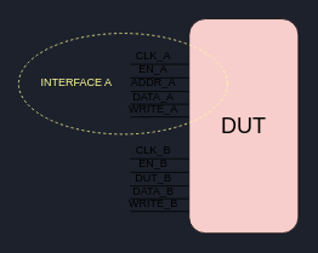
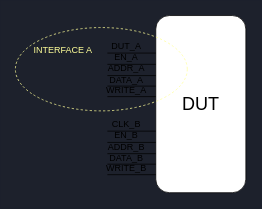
  <mxCell id="0" />
  <mxCell id="1" parent="0" />
- <mxCell id="2" value="&lt;font style=&quot;font-size: 24px&quot;&gt;DUT&lt;/font&gt;" style="rounded=1;whiteSpace=wrap;html=1;fillColor=#f8cecc;" vertex="1" parent="1"><mxGeometry x="207" y="20" width="120" height="236" as="geometry" /></mxCell>
+ <mxCell id="2" value="&lt;font style=&quot;font-size: 24px&quot;&gt;DUT&lt;/font&gt;" style="rounded=1;whiteSpace=wrap;html=1;" vertex="1" parent="1"><mxGeometry x="207" y="20" width="120" height="236" as="geometry" /></mxCell>
  <mxCell id="3" value="" style="endArrow=none;html=1;exitX=1.021;exitY=0.122;exitDx=0;exitDy=0;exitPerimeter=0;entryX=0;entryY=0.122;entryDx=0;entryDy=0;entryPerimeter=0;" edge="1" parent="1"><mxGeometry width="50" height="50" relative="1" as="geometry"><mxPoint x="142.52" y="70.004" as="sourcePoint" /><mxPoint x="207" y="70.004" as="targetPoint" /></mxGeometry></mxCell>
  <mxCell id="4" value="" style="endArrow=none;html=1;exitX=1.021;exitY=0.122;exitDx=0;exitDy=0;exitPerimeter=0;entryX=0;entryY=0.122;entryDx=0;entryDy=0;entryPerimeter=0;" edge="1" parent="1"><mxGeometry width="50" height="50" relative="1" as="geometry"><mxPoint x="142.52" y="85.004" as="sourcePoint" /><mxPoint x="207" y="85.004" as="targetPoint" /></mxGeometry></mxCell>
  <mxCell id="5" value="" style="endArrow=none;html=1;exitX=1.021;exitY=0.122;exitDx=0;exitDy=0;exitPerimeter=0;entryX=0;entryY=0.122;entryDx=0;entryDy=0;entryPerimeter=0;" edge="1" parent="1"><mxGeometry width="50" height="50" relative="1" as="geometry"><mxPoint x="142.52" y="100.004" as="sourcePoint" /><mxPoint x="207" y="100.004" as="targetPoint" /></mxGeometry></mxCell>
- <mxCell id="6" value="CLK_A" style="text;html=1;strokeColor=none;fillColor=none;align=center;verticalAlign=middle;whiteSpace=wrap;rounded=0;" vertex="1" parent="1"><mxGeometry x="148" y="51" width="40" height="20" as="geometry" /></mxCell>
+ <mxCell id="6" value="DUT_A" style="text;html=1;strokeColor=none;fillColor=none;align=center;verticalAlign=middle;whiteSpace=wrap;rounded=0;" vertex="1" parent="1"><mxGeometry x="148" y="51" width="40" height="20" as="geometry" /></mxCell>
  <mxCell id="7" value="EN_A" style="text;html=1;strokeColor=none;fillColor=none;align=center;verticalAlign=middle;whiteSpace=wrap;rounded=0;" vertex="1" parent="1"><mxGeometry x="148" y="66" width="40" height="20" as="geometry" /></mxCell>
  <mxCell id="8" value="ADDR_A" style="text;html=1;strokeColor=none;fillColor=none;align=center;verticalAlign=middle;whiteSpace=wrap;rounded=0;" vertex="1" parent="1"><mxGeometry x="148" y="81" width="40" height="20" as="geometry" /></mxCell>
  <mxCell id="9" value="" style="endArrow=none;html=1;exitX=1.021;exitY=0.122;exitDx=0;exitDy=0;exitPerimeter=0;entryX=0;entryY=0.122;entryDx=0;entryDy=0;entryPerimeter=0;" edge="1" parent="1"><mxGeometry width="50" height="50" relative="1" as="geometry"><mxPoint x="142.52" y="114.004" as="sourcePoint" /><mxPoint x="207" y="114.004" as="targetPoint" /></mxGeometry></mxCell>
  <mxCell id="10" value="DATA_A" style="text;html=1;strokeColor=none;fillColor=none;align=center;verticalAlign=middle;whiteSpace=wrap;rounded=0;" vertex="1" parent="1"><mxGeometry x="148" y="96" width="40" height="20" as="geometry" /></mxCell>
  <mxCell id="11" value="" style="endArrow=none;html=1;exitX=1.021;exitY=0.122;exitDx=0;exitDy=0;exitPerimeter=0;entryX=0;entryY=0.122;entryDx=0;entryDy=0;entryPerimeter=0;" edge="1" parent="1"><mxGeometry width="50" height="50" relative="1" as="geometry"><mxPoint x="142.52" y="128.004" as="sourcePoint" /><mxPoint x="207" y="128.004" as="targetPoint" /></mxGeometry></mxCell>
  <mxCell id="12" value="WRITE_A" style="text;html=1;strokeColor=none;fillColor=none;align=center;verticalAlign=middle;whiteSpace=wrap;rounded=0;" vertex="1" parent="1"><mxGeometry x="148" y="110" width="40" height="20" as="geometry" /></mxCell>
  <mxCell id="13" value="" style="endArrow=none;html=1;exitX=1.021;exitY=0.122;exitDx=0;exitDy=0;exitPerimeter=0;entryX=0;entryY=0.122;entryDx=0;entryDy=0;entryPerimeter=0;" edge="1" parent="1"><mxGeometry width="50" height="50" relative="1" as="geometry"><mxPoint x="142.52" y="174.004" as="sourcePoint" /><mxPoint x="207" y="174.004" as="targetPoint" /></mxGeometry></mxCell>
  <mxCell id="14" value="" style="endArrow=none;html=1;exitX=1.021;exitY=0.122;exitDx=0;exitDy=0;exitPerimeter=0;entryX=0;entryY=0.122;entryDx=0;entryDy=0;entryPerimeter=0;" edge="1" parent="1"><mxGeometry width="50" height="50" relative="1" as="geometry"><mxPoint x="142.52" y="189.004" as="sourcePoint" /><mxPoint x="207" y="189.004" as="targetPoint" /></mxGeometry></mxCell>
  <mxCell id="15" value="" style="endArrow=none;html=1;exitX=1.021;exitY=0.122;exitDx=0;exitDy=0;exitPerimeter=0;entryX=0;entryY=0.122;entryDx=0;entryDy=0;entryPerimeter=0;" edge="1" parent="1"><mxGeometry width="50" height="50" relative="1" as="geometry"><mxPoint x="142.52" y="204.004" as="sourcePoint" /><mxPoint x="207" y="204.004" as="targetPoint" /></mxGeometry></mxCell>
  <mxCell id="16" value="CLK_B" style="text;html=1;strokeColor=none;fillColor=none;align=center;verticalAlign=middle;whiteSpace=wrap;rounded=0;" vertex="1" parent="1"><mxGeometry x="148" y="155" width="40" height="20" as="geometry" /></mxCell>
  <mxCell id="17" value="EN_B" style="text;html=1;strokeColor=none;fillColor=none;align=center;verticalAlign=middle;whiteSpace=wrap;rounded=0;" vertex="1" parent="1"><mxGeometry x="148" y="170" width="40" height="20" as="geometry" /></mxCell>
- <mxCell id="18" value="DUT_B" style="text;html=1;strokeColor=none;fillColor=none;align=center;verticalAlign=middle;whiteSpace=wrap;rounded=0;" vertex="1" parent="1"><mxGeometry x="148" y="185" width="40" height="20" as="geometry" /></mxCell>
+ <mxCell id="18" value="ADDR_B" style="text;html=1;strokeColor=none;fillColor=none;align=center;verticalAlign=middle;whiteSpace=wrap;rounded=0;" vertex="1" parent="1"><mxGeometry x="148" y="185" width="40" height="20" as="geometry" /></mxCell>
  <mxCell id="19" value="" style="endArrow=none;html=1;exitX=1.021;exitY=0.122;exitDx=0;exitDy=0;exitPerimeter=0;entryX=0;entryY=0.122;entryDx=0;entryDy=0;entryPerimeter=0;" edge="1" parent="1"><mxGeometry width="50" height="50" relative="1" as="geometry"><mxPoint x="142.52" y="218.004" as="sourcePoint" /><mxPoint x="207" y="218.004" as="targetPoint" /></mxGeometry></mxCell>
  <mxCell id="20" value="DATA_B" style="text;html=1;strokeColor=none;fillColor=none;align=center;verticalAlign=middle;whiteSpace=wrap;rounded=0;" vertex="1" parent="1"><mxGeometry x="148" y="200" width="40" height="20" as="geometry" /></mxCell>
  <mxCell id="21" value="" style="endArrow=none;html=1;exitX=1.021;exitY=0.122;exitDx=0;exitDy=0;exitPerimeter=0;entryX=0;entryY=0.122;entryDx=0;entryDy=0;entryPerimeter=0;" edge="1" parent="1"><mxGeometry width="50" height="50" relative="1" as="geometry"><mxPoint x="142.52" y="232.004" as="sourcePoint" /><mxPoint x="207" y="232.004" as="targetPoint" /></mxGeometry></mxCell>
  <mxCell id="22" value="WRITE_B" style="text;html=1;strokeColor=none;fillColor=none;align=center;verticalAlign=middle;whiteSpace=wrap;rounded=0;" vertex="1" parent="1"><mxGeometry x="148" y="214" width="40" height="20" as="geometry" /></mxCell>
  <mxCell id="23" value="" style="ellipse;whiteSpace=wrap;html=1;fillColor=none;strokeColor=#FFFF99;dashed=1;" vertex="1" parent="1"><mxGeometry x="20" y="36" width="229" height="111" as="geometry" /></mxCell>
- <mxCell id="24" value="&lt;font color=&quot;#ffff99&quot;&gt;INTERFACE A&lt;/font&gt;" style="text;html=1;strokeColor=none;fillColor=none;align=center;verticalAlign=middle;whiteSpace=wrap;rounded=0;dashed=1;" vertex="1" parent="1"><mxGeometry x="37" y="81" width="93" height="20" as="geometry" /></mxCell>
+ <mxCell id="24" value="&lt;font color=&quot;#ffff99&quot;&gt;INTERFACE A&lt;/font&gt;" style="text;html=1;strokeColor=none;fillColor=none;align=center;verticalAlign=middle;whiteSpace=wrap;rounded=0;dashed=1;" vertex="1" parent="1"><mxGeometry x="37" y="56" width="93" height="20" as="geometry" /></mxCell>
